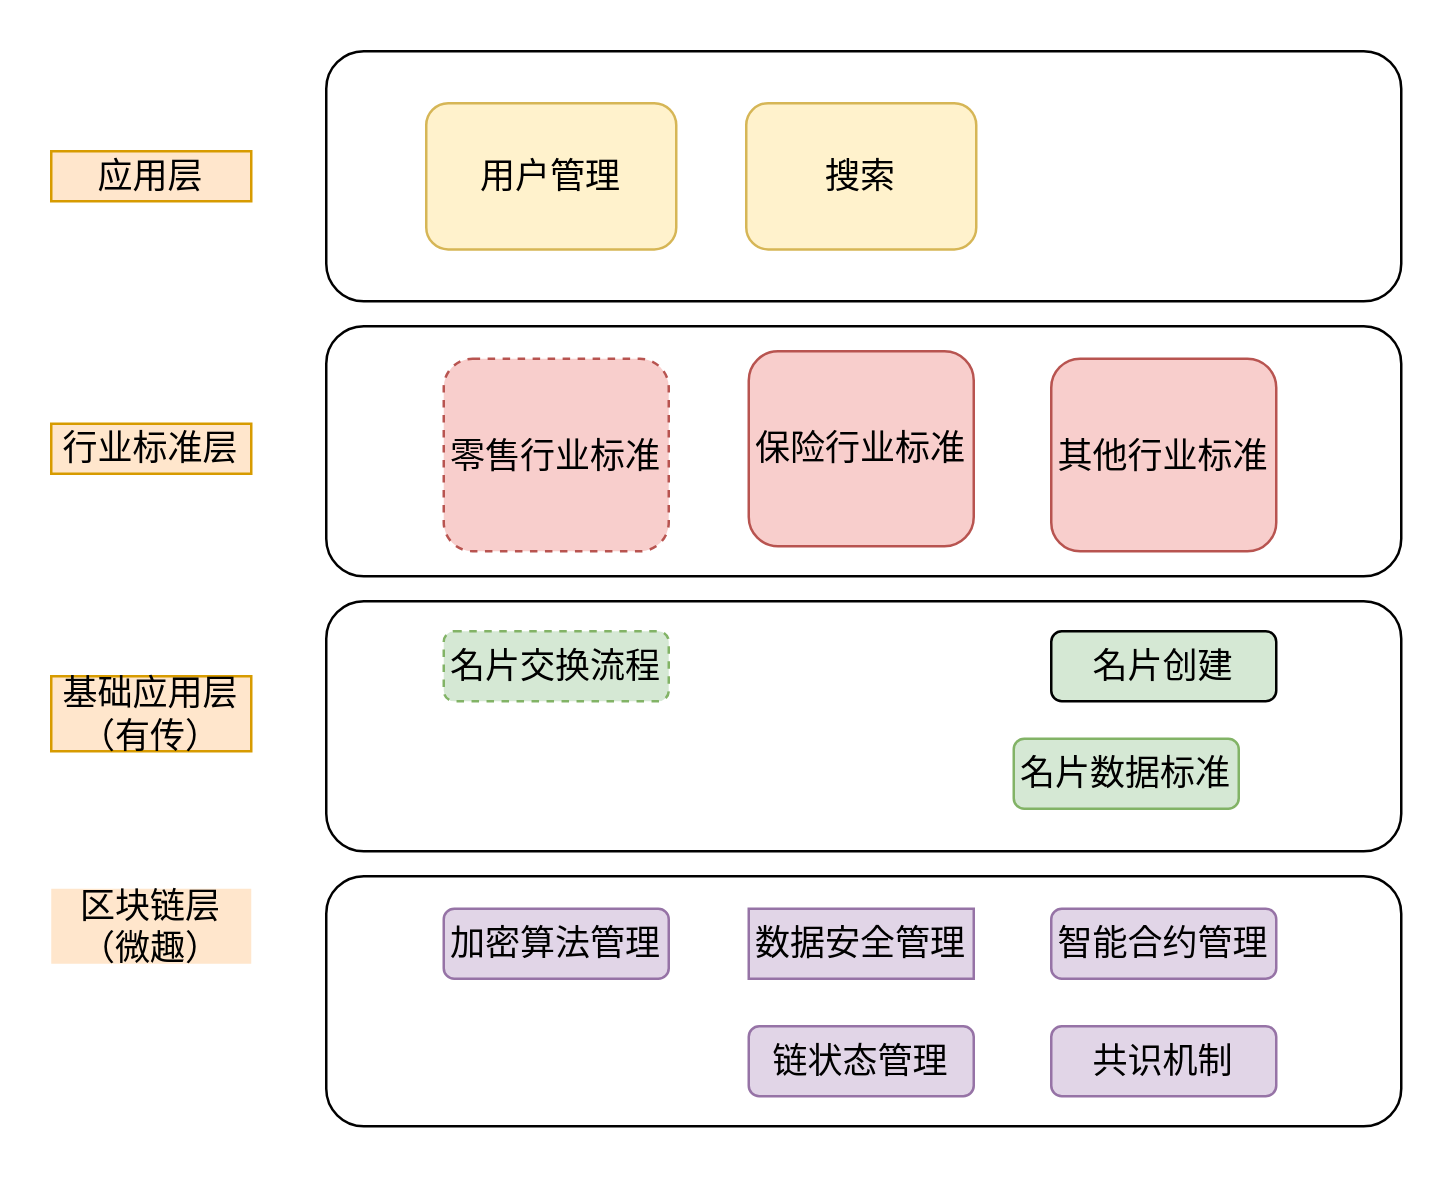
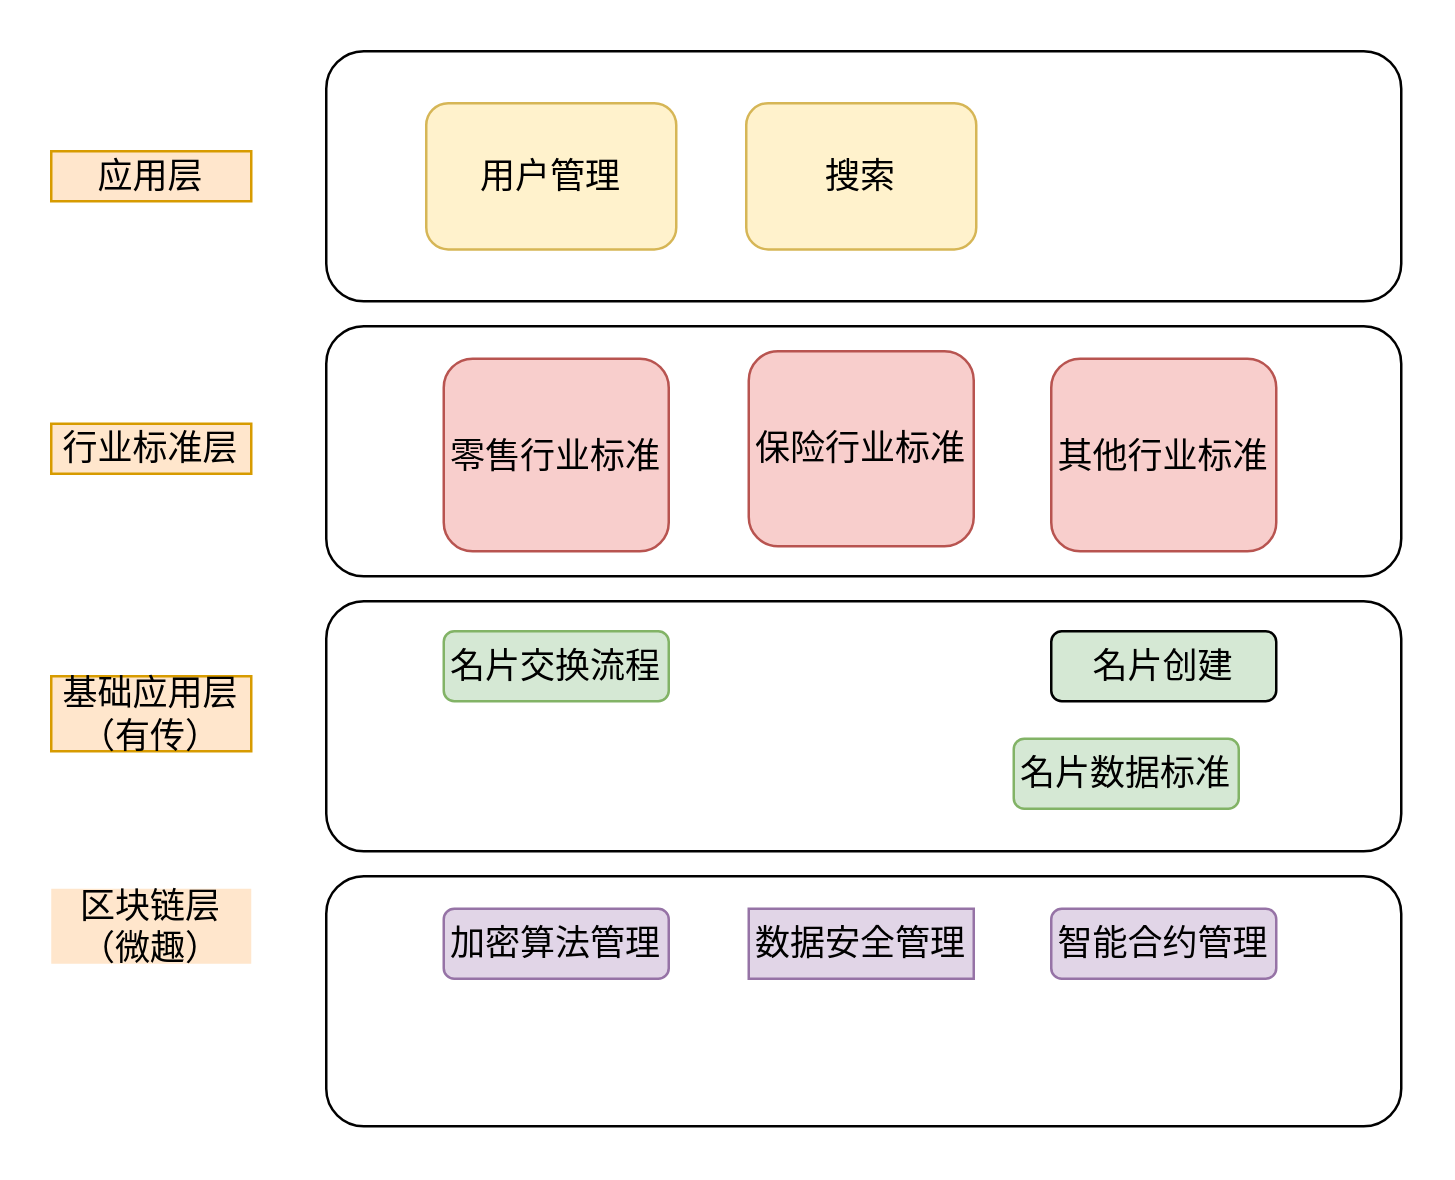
  <mxCell id="0" />
  <mxCell id="1" parent="0" />
  <mxCell id="2" value="" style="rounded=1;whiteSpace=wrap;html=1;fontSize=14;" parent="1" vertex="1"><mxGeometry x="130" y="350" width="430" height="100" as="geometry" /></mxCell>
  <mxCell id="3" value="区块链层&lt;br style=&quot;font-size: 14px;&quot;&gt;（微趣）" style="text;html=1;strokeColor=none;fillColor=#ffe6cc;align=center;verticalAlign=middle;whiteSpace=wrap;rounded=0;fontSize=14;" parent="1" vertex="1"><mxGeometry x="20" y="355" width="80" height="30" as="geometry" /></mxCell>
  <mxCell id="4" value="基础应用层&lt;br style=&quot;font-size: 14px;&quot;&gt;（有传）" style="text;html=1;strokeColor=#d79b00;fillColor=#ffe6cc;align=center;verticalAlign=middle;whiteSpace=wrap;rounded=0;fontSize=14;" parent="1" vertex="1"><mxGeometry x="20" y="270" width="80" height="30" as="geometry" /></mxCell>
  <mxCell id="5" value="行业标准层" style="text;html=1;strokeColor=#d79b00;fillColor=#ffe6cc;align=center;verticalAlign=middle;whiteSpace=wrap;rounded=0;fontSize=14;" parent="1" vertex="1"><mxGeometry x="20" y="169" width="80" height="20" as="geometry" /></mxCell>
  <mxCell id="6" value="" style="rounded=1;whiteSpace=wrap;html=1;fontSize=14;" parent="1" vertex="1"><mxGeometry x="130" y="20" width="430" height="100" as="geometry" /></mxCell>
  <mxCell id="7" value="应用层" style="text;html=1;strokeColor=#d79b00;fillColor=#ffe6cc;align=center;verticalAlign=middle;whiteSpace=wrap;rounded=0;fontSize=14;" parent="1" vertex="1"><mxGeometry x="20" y="60" width="80" height="20" as="geometry" /></mxCell>
  <mxCell id="8" value="智能合约管理" style="rounded=1;whiteSpace=wrap;html=1;fontSize=14;fillColor=#e1d5e7;strokeColor=#9673a6;" parent="1" vertex="1"><mxGeometry x="420" y="363" width="90" height="28" as="geometry" /></mxCell>
  <mxCell id="9" value="数据安全管理" style="whiteSpace=wrap;html=1;fontSize=14;fillColor=#e1d5e7;strokeColor=#9673a6;rounded=0;" parent="1" vertex="1"><mxGeometry x="299" y="363" width="90" height="28" as="geometry" /></mxCell>
  <mxCell id="10" value="加密算法管理" style="rounded=1;whiteSpace=wrap;html=1;fontSize=14;fillColor=#e1d5e7;strokeColor=#9673a6;" parent="1" vertex="1"><mxGeometry x="177" y="363" width="90" height="28" as="geometry" /></mxCell>
- <mxCell id="11" value="链状态管理" style="rounded=1;whiteSpace=wrap;html=1;fontSize=14;fillColor=#e1d5e7;strokeColor=#9673a6;" parent="1" vertex="1"><mxGeometry x="299" y="410" width="90" height="28" as="geometry" /></mxCell>
- <mxCell id="12" value="共识机制" style="rounded=1;whiteSpace=wrap;html=1;fontSize=14;fillColor=#e1d5e7;strokeColor=#9673a6;" parent="1" vertex="1"><mxGeometry x="420" y="410" width="90" height="28" as="geometry" /></mxCell>
  <mxCell id="13" value="" style="rounded=1;whiteSpace=wrap;html=1;fontSize=14;" parent="1" vertex="1"><mxGeometry x="130" y="240" width="430" height="100" as="geometry" /></mxCell>
  <mxCell id="14" value="名片创建" style="rounded=1;whiteSpace=wrap;html=1;fontSize=14;fillColor=#D5E8D4;" parent="1" vertex="1"><mxGeometry x="420" y="252" width="90" height="28" as="geometry" /></mxCell>
- <mxCell id="15" value="名片交换流程" style="rounded=1;whiteSpace=wrap;html=1;fontSize=14;fillColor=#d5e8d4;strokeColor=#82b366;dashed=1;" parent="1" vertex="1"><mxGeometry x="177" y="252" width="90" height="28" as="geometry" /></mxCell>
+ <mxCell id="15" value="名片交换流程" style="rounded=1;whiteSpace=wrap;html=1;fontSize=14;fillColor=#d5e8d4;strokeColor=#82b366;" parent="1" vertex="1"><mxGeometry x="177" y="252" width="90" height="28" as="geometry" /></mxCell>
  <mxCell id="16" value="名片数据标准" style="rounded=1;whiteSpace=wrap;html=1;fontSize=14;fillColor=#d5e8d4;strokeColor=#82b366;" parent="1" vertex="1"><mxGeometry x="405" y="295" width="90" height="28" as="geometry" /></mxCell>
  <mxCell id="17" value="" style="rounded=1;whiteSpace=wrap;html=1;fontSize=14;" parent="1" vertex="1"><mxGeometry x="130" y="130" width="430" height="100" as="geometry" /></mxCell>
  <mxCell id="18" value="其他行业标准" style="rounded=1;whiteSpace=wrap;html=1;fontSize=14;fillColor=#f8cecc;strokeColor=#b85450;" parent="1" vertex="1"><mxGeometry x="420" y="143" width="90" height="77" as="geometry" /></mxCell>
- <mxCell id="19" value="零售行业标准" style="rounded=1;whiteSpace=wrap;html=1;fontSize=14;fillColor=#f8cecc;strokeColor=#b85450;dashed=1;" parent="1" vertex="1"><mxGeometry x="177" y="143" width="90" height="77" as="geometry" /></mxCell>
+ <mxCell id="19" value="零售行业标准" style="rounded=1;whiteSpace=wrap;html=1;fontSize=14;fillColor=#f8cecc;strokeColor=#b85450;" parent="1" vertex="1"><mxGeometry x="177" y="143" width="90" height="77" as="geometry" /></mxCell>
  <mxCell id="20" value="保险行业标准" style="rounded=1;whiteSpace=wrap;html=1;fontSize=14;fillColor=#f8cecc;strokeColor=#b85450;" parent="1" vertex="1"><mxGeometry x="299" y="140" width="90" height="78" as="geometry" /></mxCell>
  <mxCell id="21" value="用户管理" style="rounded=1;whiteSpace=wrap;html=1;fontSize=14;fillColor=#fff2cc;strokeColor=#d6b656;" parent="1" vertex="1"><mxGeometry x="170" y="40.75" width="100" height="58.5" as="geometry" /></mxCell>
  <mxCell id="22" value="搜索" style="rounded=1;whiteSpace=wrap;html=1;fontSize=14;fillColor=#fff2cc;strokeColor=#d6b656;" parent="1" vertex="1"><mxGeometry x="298" y="40.75" width="92" height="58.5" as="geometry" /></mxCell>
